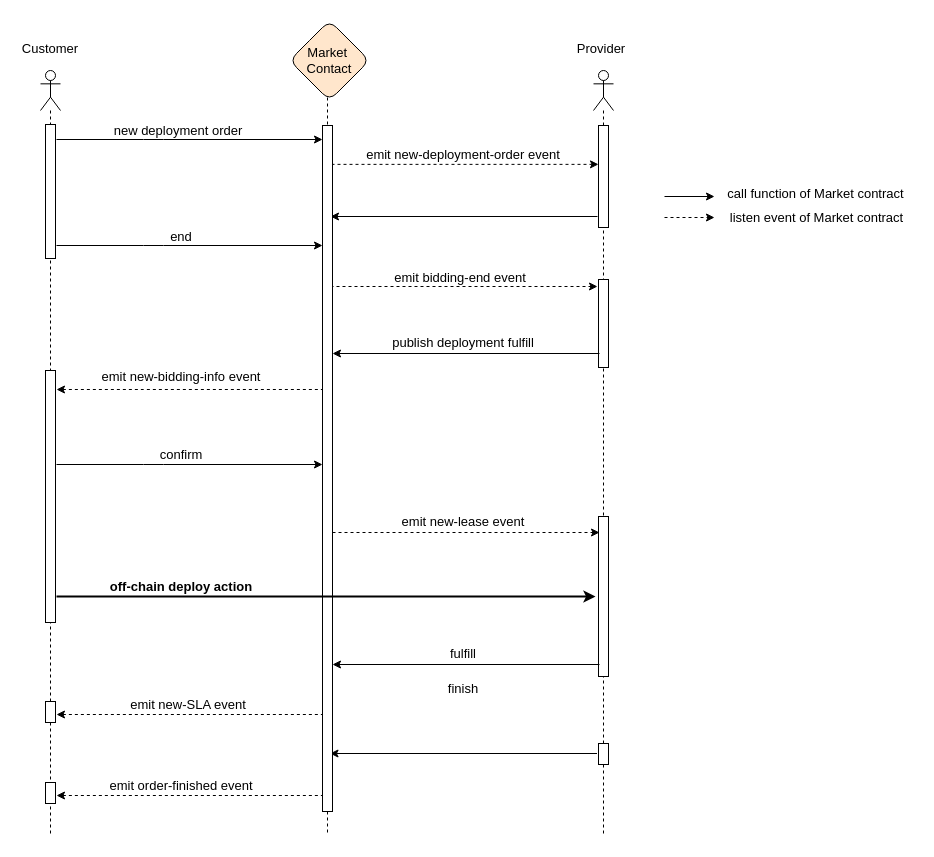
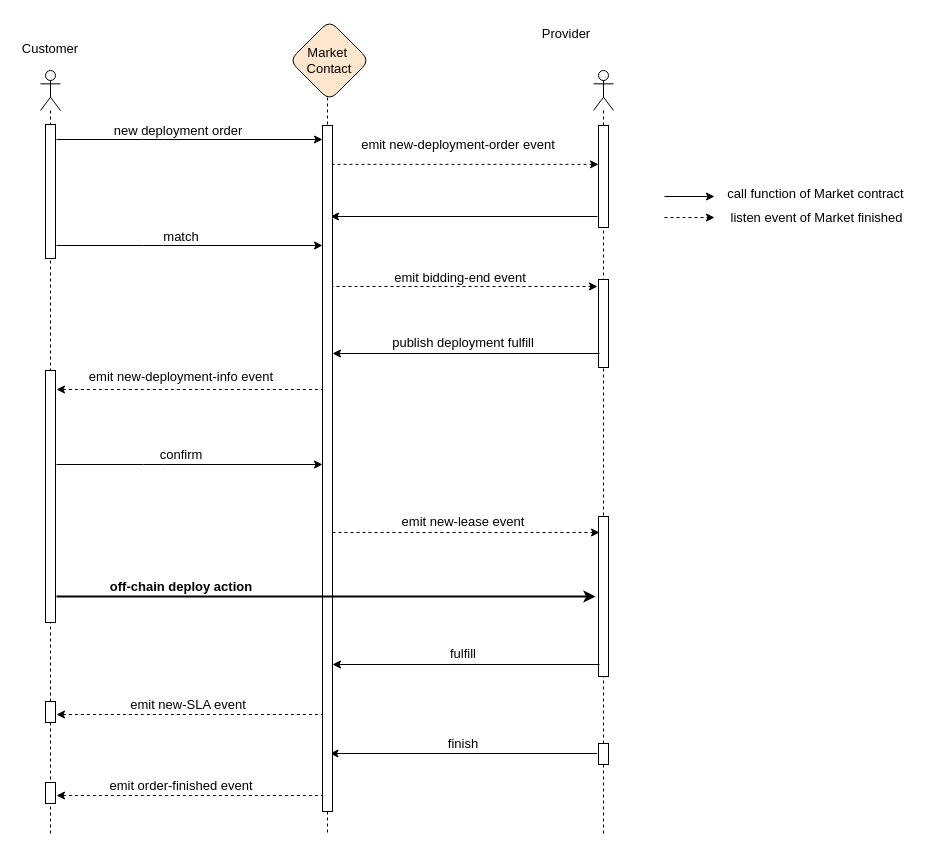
  <mxCell id="0" />
  <mxCell id="1" parent="0" />
  <mxCell id="2" value="" style="endArrow=classic;html=1;dashed=1;fontSize=13;" parent="1" edge="1"><mxGeometry width="50" height="50" relative="1" as="geometry"><mxPoint x="664" y="217" as="sourcePoint" /><mxPoint x="714" y="217" as="targetPoint" /></mxGeometry></mxCell>
  <mxCell id="3" value="" style="endArrow=classic;html=1;fontSize=13;" parent="1" edge="1"><mxGeometry width="50" height="50" relative="1" as="geometry"><mxPoint x="664" y="196" as="sourcePoint" /><mxPoint x="714" y="196" as="targetPoint" /></mxGeometry></mxCell>
  <mxCell id="4" value="call function of Market contract" style="text;html=1;strokeColor=none;fillColor=none;align=center;verticalAlign=middle;whiteSpace=wrap;rounded=0;fontSize=13;" parent="1" vertex="1"><mxGeometry x="721" y="184" width="189" height="17" as="geometry" /></mxCell>
  <mxCell id="5" value="" style="shape=umlLifeline;participant=umlActor;perimeter=lifelinePerimeter;whiteSpace=wrap;html=1;container=1;collapsible=0;recursiveResize=0;verticalAlign=top;spacingTop=36;outlineConnect=0;fillColor=#ffffff;fontSize=13;" vertex="1" parent="1"><mxGeometry x="40" y="70" width="20" height="765" as="geometry" /></mxCell>
  <mxCell id="6" value="" style="html=1;points=[];perimeter=orthogonalPerimeter;fillColor=#ffffff;fontSize=13;" vertex="1" parent="5"><mxGeometry x="5" y="54" width="10" height="134" as="geometry" /></mxCell>
  <mxCell id="7" value="" style="html=1;points=[];perimeter=orthogonalPerimeter;fillColor=#ffffff;fontSize=13;" vertex="1" parent="5"><mxGeometry x="5" y="300" width="10" height="252" as="geometry" /></mxCell>
  <mxCell id="8" value="" style="html=1;points=[];perimeter=orthogonalPerimeter;fillColor=#ffffff;fontSize=13;" vertex="1" parent="5"><mxGeometry x="5" y="631" width="10" height="21" as="geometry" /></mxCell>
  <mxCell id="9" value="" style="html=1;points=[];perimeter=orthogonalPerimeter;fillColor=#ffffff;fontSize=13;" vertex="1" parent="5"><mxGeometry x="5" y="712" width="10" height="21" as="geometry" /></mxCell>
  <mxCell id="10" value="" style="shape=umlLifeline;participant=umlActor;perimeter=lifelinePerimeter;whiteSpace=wrap;html=1;container=1;collapsible=0;recursiveResize=0;verticalAlign=top;spacingTop=36;outlineConnect=0;fillColor=#ffffff;fontSize=13;" vertex="1" parent="1"><mxGeometry x="593" y="70" width="20" height="765" as="geometry" /></mxCell>
  <mxCell id="11" value="" style="html=1;points=[];perimeter=orthogonalPerimeter;fillColor=#ffffff;fontSize=13;" vertex="1" parent="10"><mxGeometry x="5" y="55" width="10" height="102" as="geometry" /></mxCell>
  <mxCell id="12" value="" style="html=1;points=[];perimeter=orthogonalPerimeter;fillColor=#ffffff;fontSize=13;" vertex="1" parent="10"><mxGeometry x="5" y="209" width="10" height="88" as="geometry" /></mxCell>
  <mxCell id="13" value="" style="html=1;points=[];perimeter=orthogonalPerimeter;fillColor=#ffffff;fontSize=13;" vertex="1" parent="10"><mxGeometry x="5" y="446" width="10" height="160" as="geometry" /></mxCell>
  <mxCell id="14" value="" style="html=1;points=[];perimeter=orthogonalPerimeter;fillColor=#ffffff;fontSize=13;" vertex="1" parent="10"><mxGeometry x="5" y="673" width="10" height="21" as="geometry" /></mxCell>
  <mxCell id="15" value="" style="endArrow=classic;html=1;endFill=1;fontSize=13;" edge="1" parent="1" target="42"><mxGeometry width="50" height="50" relative="1" as="geometry"><mxPoint x="56" y="139" as="sourcePoint" /><mxPoint x="326.5" y="139" as="targetPoint" /><Array as="points"><mxPoint x="153" y="139" /></Array></mxGeometry></mxCell>
  <mxCell id="16" value="" style="endArrow=classic;html=1;exitX=0.9;exitY=0.09;exitDx=0;exitDy=0;exitPerimeter=0;dashed=1;endFill=1;fontSize=13;" edge="1" parent="1" target="11"><mxGeometry width="50" height="50" relative="1" as="geometry"><mxPoint x="331" y="163.87" as="sourcePoint" /><mxPoint x="443" y="136" as="targetPoint" /></mxGeometry></mxCell>
  <mxCell id="17" value="" style="endArrow=none;html=1;startArrow=classic;startFill=1;fontSize=13;" edge="1" parent="1"><mxGeometry width="50" height="50" relative="1" as="geometry"><mxPoint x="330" y="216" as="sourcePoint" /><mxPoint x="597" y="216" as="targetPoint" /></mxGeometry></mxCell>
  <mxCell id="18" value="new deployment order" style="text;html=1;strokeColor=none;fillColor=none;align=center;verticalAlign=middle;whiteSpace=wrap;rounded=0;fontSize=13;" vertex="1" parent="1"><mxGeometry x="75" y="119" width="206" height="21" as="geometry" /></mxCell>
- <mxCell id="19" value="emit new-deployment-order event" style="text;html=1;strokeColor=none;fillColor=none;align=center;verticalAlign=middle;whiteSpace=wrap;rounded=0;fontSize=13;" vertex="1" parent="1"><mxGeometry x="365" y="144" width="196" height="20" as="geometry" /></mxCell>
+ <mxCell id="19" value="emit new-deployment-order event" style="text;html=1;strokeColor=none;fillColor=none;align=center;verticalAlign=middle;whiteSpace=wrap;rounded=0;fontSize=13;" vertex="1" parent="1"><mxGeometry x="360" y="134" width="196" height="20" as="geometry" /></mxCell>
  <mxCell id="20" value="" style="endArrow=classic;html=1;exitX=0.9;exitY=0.09;exitDx=0;exitDy=0;exitPerimeter=0;dashed=1;endFill=1;fontSize=13;" edge="1" parent="1"><mxGeometry width="50" height="50" relative="1" as="geometry"><mxPoint x="330" y="286" as="sourcePoint" /><mxPoint x="597" y="286" as="targetPoint" /></mxGeometry></mxCell>
  <mxCell id="21" value="emit bidding-end event" style="text;html=1;strokeColor=none;fillColor=none;align=center;verticalAlign=middle;whiteSpace=wrap;rounded=0;fontSize=13;" vertex="1" parent="1"><mxGeometry x="362" y="267" width="196" height="20" as="geometry" /></mxCell>
  <mxCell id="22" value="" style="endArrow=none;html=1;exitX=0.9;exitY=0.09;exitDx=0;exitDy=0;exitPerimeter=0;startArrow=classic;startFill=1;fontSize=13;" edge="1" parent="1"><mxGeometry width="50" height="50" relative="1" as="geometry"><mxPoint x="332" y="353" as="sourcePoint" /><mxPoint x="599" y="353" as="targetPoint" /></mxGeometry></mxCell>
  <mxCell id="23" value="publish deployment fulfill" style="text;html=1;strokeColor=none;fillColor=none;align=center;verticalAlign=middle;whiteSpace=wrap;rounded=0;fontSize=13;" vertex="1" parent="1"><mxGeometry x="365" y="332" width="196" height="20" as="geometry" /></mxCell>
- <mxCell id="24" value="end" style="text;html=1;strokeColor=none;fillColor=none;align=center;verticalAlign=middle;whiteSpace=wrap;rounded=0;fontSize=13;" vertex="1" parent="1"><mxGeometry x="78" y="225" width="206" height="21" as="geometry" /></mxCell>
+ <mxCell id="24" value="match" style="text;html=1;strokeColor=none;fillColor=none;align=center;verticalAlign=middle;whiteSpace=wrap;rounded=0;fontSize=13;" vertex="1" parent="1"><mxGeometry x="78" y="225" width="206" height="21" as="geometry" /></mxCell>
  <mxCell id="25" value="" style="endArrow=classic;html=1;endFill=1;fontSize=13;" edge="1" parent="1"><mxGeometry width="50" height="50" relative="1" as="geometry"><mxPoint x="56" y="245" as="sourcePoint" /><mxPoint x="322" y="245" as="targetPoint" /><Array as="points"><mxPoint x="153" y="245" /></Array></mxGeometry></mxCell>
  <mxCell id="26" value="" style="endArrow=none;html=1;dashed=1;startArrow=classic;startFill=1;fontSize=13;" edge="1" parent="1"><mxGeometry width="50" height="50" relative="1" as="geometry"><mxPoint x="56" y="389" as="sourcePoint" /><mxPoint x="322" y="389" as="targetPoint" /><Array as="points"><mxPoint x="153" y="389" /></Array></mxGeometry></mxCell>
- <mxCell id="27" value="emit new-bidding-info event" style="text;html=1;strokeColor=none;fillColor=none;align=center;verticalAlign=middle;whiteSpace=wrap;rounded=0;fontSize=13;" vertex="1" parent="1"><mxGeometry x="83" y="366" width="196" height="20" as="geometry" /></mxCell>
+ <mxCell id="27" value="emit new-deployment-info event" style="text;html=1;strokeColor=none;fillColor=none;align=center;verticalAlign=middle;whiteSpace=wrap;rounded=0;fontSize=13;" vertex="1" parent="1"><mxGeometry x="83" y="366" width="196" height="20" as="geometry" /></mxCell>
  <mxCell id="28" value="" style="endArrow=classic;html=1;endFill=1;fontSize=13;" edge="1" parent="1"><mxGeometry width="50" height="50" relative="1" as="geometry"><mxPoint x="56" y="464" as="sourcePoint" /><mxPoint x="322" y="464" as="targetPoint" /><Array as="points"><mxPoint x="153" y="464" /></Array></mxGeometry></mxCell>
  <mxCell id="29" value="confirm" style="text;html=1;strokeColor=none;fillColor=none;align=center;verticalAlign=middle;whiteSpace=wrap;rounded=0;fontSize=13;" vertex="1" parent="1"><mxGeometry x="78" y="443" width="206" height="21" as="geometry" /></mxCell>
  <mxCell id="30" value="" style="endArrow=classic;html=1;exitX=0.9;exitY=0.09;exitDx=0;exitDy=0;exitPerimeter=0;dashed=1;startArrow=none;startFill=0;fontSize=13;endFill=1;" edge="1" parent="1"><mxGeometry width="50" height="50" relative="1" as="geometry"><mxPoint x="332" y="532" as="sourcePoint" /><mxPoint x="599" y="532" as="targetPoint" /></mxGeometry></mxCell>
  <mxCell id="31" value="emit new-lease event" style="text;html=1;strokeColor=none;fillColor=none;align=center;verticalAlign=middle;whiteSpace=wrap;rounded=0;fontSize=13;" vertex="1" parent="1"><mxGeometry x="365" y="511" width="196" height="20" as="geometry" /></mxCell>
  <mxCell id="32" value="" style="endArrow=none;html=1;exitX=0.9;exitY=0.09;exitDx=0;exitDy=0;exitPerimeter=0;startArrow=classic;startFill=1;fontSize=13;" edge="1" parent="1"><mxGeometry width="50" height="50" relative="1" as="geometry"><mxPoint x="332" y="664" as="sourcePoint" /><mxPoint x="599" y="664" as="targetPoint" /></mxGeometry></mxCell>
  <mxCell id="33" value="off-chain deploy action" style="text;html=1;strokeColor=none;fillColor=none;align=center;verticalAlign=middle;whiteSpace=wrap;rounded=0;fontStyle=1;fontSize=13;" vertex="1" parent="1"><mxGeometry x="78" y="575" width="206" height="21" as="geometry" /></mxCell>
  <mxCell id="34" value="fulfill" style="text;html=1;strokeColor=none;fillColor=none;align=center;verticalAlign=middle;whiteSpace=wrap;rounded=0;fontSize=13;" vertex="1" parent="1"><mxGeometry x="365" y="643" width="196" height="20" as="geometry" /></mxCell>
  <mxCell id="35" value="" style="endArrow=none;html=1;startArrow=classic;startFill=1;dashed=1;fontSize=13;" edge="1" parent="1"><mxGeometry width="50" height="50" relative="1" as="geometry"><mxPoint x="56" y="714" as="sourcePoint" /><mxPoint x="322" y="714" as="targetPoint" /><Array as="points"><mxPoint x="153" y="714" /></Array></mxGeometry></mxCell>
  <mxCell id="36" value="emit new-SLA event" style="text;html=1;strokeColor=none;fillColor=none;align=center;verticalAlign=middle;whiteSpace=wrap;rounded=0;fontSize=13;" vertex="1" parent="1"><mxGeometry x="90" y="694" width="196" height="20" as="geometry" /></mxCell>
  <mxCell id="37" value="" style="endArrow=none;html=1;exitX=0.9;exitY=0.09;exitDx=0;exitDy=0;exitPerimeter=0;startArrow=classic;startFill=1;fontSize=13;" edge="1" parent="1"><mxGeometry width="50" height="50" relative="1" as="geometry"><mxPoint x="329.5" y="753" as="sourcePoint" /><mxPoint x="596.5" y="753" as="targetPoint" /></mxGeometry></mxCell>
- <mxCell id="38" value="finish" style="text;html=1;strokeColor=none;fillColor=none;align=center;verticalAlign=middle;whiteSpace=wrap;rounded=0;fontSize=13;" vertex="1" parent="1"><mxGeometry x="365" y="678" width="196" height="20" as="geometry" /></mxCell>
+ <mxCell id="38" value="finish" style="text;html=1;strokeColor=none;fillColor=none;align=center;verticalAlign=middle;whiteSpace=wrap;rounded=0;fontSize=13;" vertex="1" parent="1"><mxGeometry x="365" y="733" width="196" height="20" as="geometry" /></mxCell>
  <mxCell id="39" value="" style="endArrow=none;html=1;dashed=1;startArrow=classic;startFill=1;fontSize=13;" edge="1" parent="1"><mxGeometry width="50" height="50" relative="1" as="geometry"><mxPoint x="56" y="795" as="sourcePoint" /><mxPoint x="322" y="795" as="targetPoint" /><Array as="points"><mxPoint x="153" y="795" /></Array></mxGeometry></mxCell>
  <mxCell id="40" value="emit order-finished event" style="text;html=1;strokeColor=none;fillColor=none;align=center;verticalAlign=middle;whiteSpace=wrap;rounded=0;fontSize=13;" vertex="1" parent="1"><mxGeometry x="83" y="775" width="196" height="20" as="geometry" /></mxCell>
  <mxCell id="41" value="" style="shape=umlLifeline;participant=umlControl;perimeter=lifelinePerimeter;whiteSpace=wrap;html=1;container=1;collapsible=0;recursiveResize=0;verticalAlign=top;spacingTop=36;outlineConnect=0;fillColor=#ffffff;fontSize=13;" vertex="1" parent="1"><mxGeometry x="307" y="39" width="40" height="793" as="geometry" /></mxCell>
  <mxCell id="42" value="" style="html=1;points=[];perimeter=orthogonalPerimeter;fillColor=#ffffff;fontSize=13;" vertex="1" parent="1"><mxGeometry x="322" y="125" width="10" height="686" as="geometry" /></mxCell>
  <mxCell id="43" value="Market&amp;nbsp;&lt;br style=&quot;font-size: 13px;&quot;&gt;Contact" style="rhombus;whiteSpace=wrap;html=1;rounded=1;fontSize=13;fillColor=#ffe6cc;" vertex="1" parent="1"><mxGeometry x="289" y="20" width="80" height="80" as="geometry" /></mxCell>
  <mxCell id="44" value="Customer" style="text;html=1;strokeColor=none;fillColor=none;align=center;verticalAlign=middle;whiteSpace=wrap;rounded=0;fontSize=13;" vertex="1" parent="1"><mxGeometry x="20" y="37" width="60" height="21" as="geometry" /></mxCell>
- <mxCell id="45" value="Provider" style="text;html=1;strokeColor=none;fillColor=none;align=center;verticalAlign=middle;whiteSpace=wrap;rounded=0;fontSize=13;" vertex="1" parent="1"><mxGeometry x="571" y="37" width="60" height="21" as="geometry" /></mxCell>
+ <mxCell id="45" value="Provider" style="text;html=1;strokeColor=none;fillColor=none;align=center;verticalAlign=middle;whiteSpace=wrap;rounded=0;fontSize=13;" vertex="1" parent="1"><mxGeometry x="536" y="22" width="60" height="21" as="geometry" /></mxCell>
  <mxCell id="46" value="" style="endArrow=classic;html=1;endFill=1;shadow=0;strokeWidth=2;fontSize=13;" edge="1" parent="1"><mxGeometry width="50" height="50" relative="1" as="geometry"><mxPoint x="56" y="596" as="sourcePoint" /><mxPoint x="595" y="596" as="targetPoint" /><Array as="points"><mxPoint x="153" y="596" /></Array></mxGeometry></mxCell>
- <mxCell id="47" value="listen event of Market contract" style="text;html=1;strokeColor=none;fillColor=none;align=center;verticalAlign=middle;whiteSpace=wrap;rounded=0;fontSize=13;" vertex="1" parent="1"><mxGeometry x="721" y="208" width="191" height="17" as="geometry" /></mxCell>
+ <mxCell id="47" value="listen event of Market finished" style="text;html=1;strokeColor=none;fillColor=none;align=center;verticalAlign=middle;whiteSpace=wrap;rounded=0;fontSize=13;" vertex="1" parent="1"><mxGeometry x="721" y="208" width="191" height="17" as="geometry" /></mxCell>
